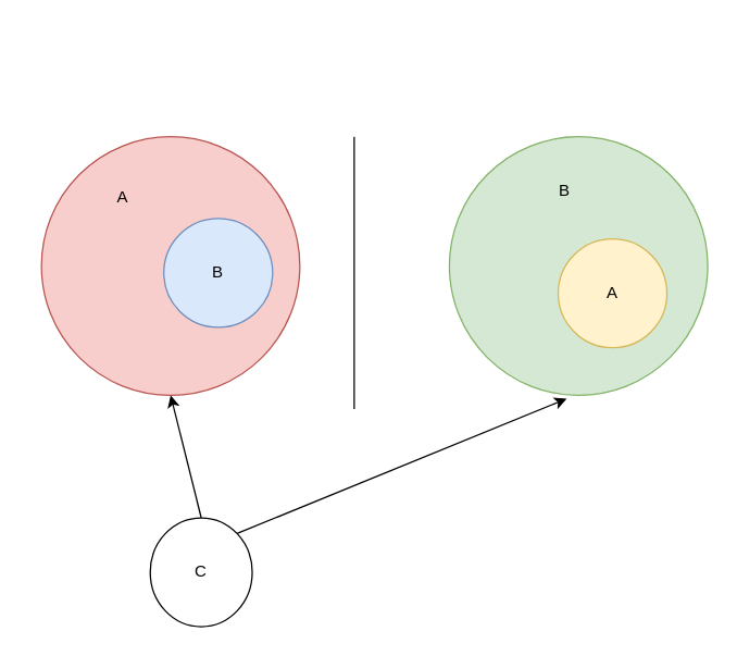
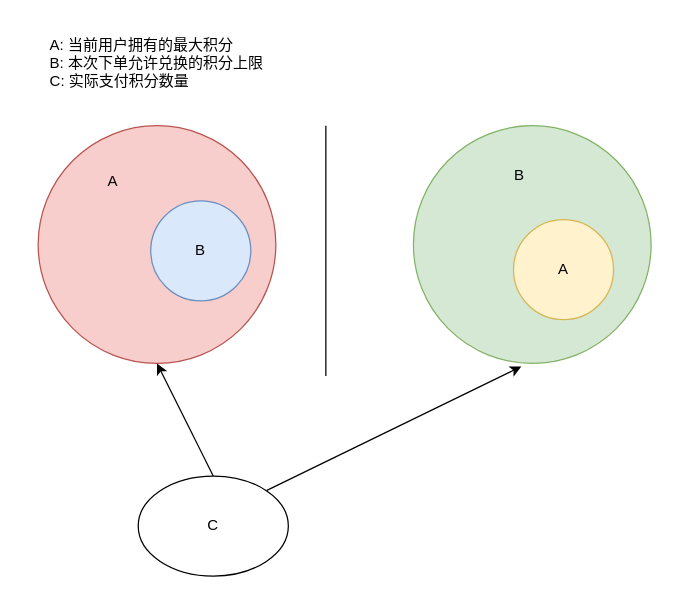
  <mxCell id="0" />
  <mxCell id="1" parent="0" />
+ <mxCell id="2" value="&lt;div style=&quot;text-align: left;&quot;&gt;&lt;span style=&quot;background-color: initial;&quot;&gt;A: 当前用户拥有的最大积分&lt;/span&gt;&lt;/div&gt;&lt;div style=&quot;text-align: left;&quot;&gt;&lt;span style=&quot;background-color: initial;&quot;&gt;B: 本次下单允许兑换的积分上限&lt;/span&gt;&lt;/div&gt;&lt;div style=&quot;text-align: left;&quot;&gt;&lt;span style=&quot;background-color: initial;&quot;&gt;C: 实际支付积分数量&lt;/span&gt;&lt;/div&gt;" style="text;html=1;strokeColor=none;fillColor=none;align=center;verticalAlign=middle;whiteSpace=wrap;rounded=0;" vertex="1" parent="1"><mxGeometry width="210" height="60" as="geometry" x="20" y="20" /></mxCell>
  <mxCell id="3" value="" style="ellipse;whiteSpace=wrap;html=1;aspect=fixed;fillColor=#f8cecc;strokeColor=#b85450;" vertex="1" parent="1"><mxGeometry x="30" y="100" width="190" height="190" as="geometry" /></mxCell>
  <mxCell id="4" value="A" style="text;html=1;strokeColor=none;fillColor=none;align=center;verticalAlign=middle;whiteSpace=wrap;rounded=0;" vertex="1" parent="1"><mxGeometry x="60" y="130" width="60" height="30" as="geometry" /></mxCell>
  <mxCell id="5" value="B" style="ellipse;whiteSpace=wrap;html=1;aspect=fixed;fillColor=#dae8fc;strokeColor=#6c8ebf;" vertex="1" parent="1"><mxGeometry x="120" y="160" width="80" height="80" as="geometry" /></mxCell>
  <mxCell id="6" value="" style="ellipse;whiteSpace=wrap;html=1;aspect=fixed;fillColor=#d5e8d4;strokeColor=#82b366;" vertex="1" parent="1"><mxGeometry x="330" y="100" width="190" height="190" as="geometry" /></mxCell>
  <mxCell id="7" value="A" style="ellipse;whiteSpace=wrap;html=1;aspect=fixed;fillColor=#fff2cc;strokeColor=#d6b656;" vertex="1" parent="1"><mxGeometry x="410" y="175" width="80" height="80" as="geometry" /></mxCell>
  <mxCell id="8" value="B" style="text;html=1;strokeColor=none;fillColor=none;align=center;verticalAlign=middle;whiteSpace=wrap;rounded=0;" vertex="1" parent="1"><mxGeometry x="385" y="125" width="60" height="30" as="geometry" /></mxCell>
  <mxCell id="9" value="" style="endArrow=none;html=1;rounded=0;" edge="1" parent="1"><mxGeometry width="50" height="50" relative="1" as="geometry"><mxPoint x="260" y="300" as="sourcePoint" /><mxPoint x="260" y="100" as="targetPoint" /></mxGeometry></mxCell>
- <mxCell id="10" value="C" style="ellipse;whiteSpace=wrap;html=1;" vertex="1" parent="1"><mxGeometry x="110" y="380" width="75" height="80" as="geometry" /></mxCell>
+ <mxCell id="10" value="C" style="ellipse;whiteSpace=wrap;html=1;" vertex="1" parent="1"><mxGeometry x="110" y="380" width="120" height="80" as="geometry" /></mxCell>
  <mxCell id="11" value="" style="endArrow=classic;html=1;rounded=0;entryX=0.454;entryY=1.013;entryDx=0;entryDy=0;entryPerimeter=0;exitX=1;exitY=0;exitDx=0;exitDy=0;" edge="1" parent="1" source="10" target="6"><mxGeometry width="50" height="50" relative="1" as="geometry"><mxPoint x="430" y="480" as="sourcePoint" /><mxPoint x="480" y="430" as="targetPoint" /></mxGeometry></mxCell>
  <mxCell id="12" value="" style="endArrow=classic;html=1;rounded=0;entryX=0.5;entryY=1;entryDx=0;entryDy=0;exitX=0.5;exitY=0;exitDx=0;exitDy=0;" edge="1" parent="1" source="10" target="3"><mxGeometry width="50" height="50" relative="1" as="geometry"><mxPoint x="430" y="480" as="sourcePoint" /><mxPoint x="480" y="430" as="targetPoint" /></mxGeometry></mxCell>
